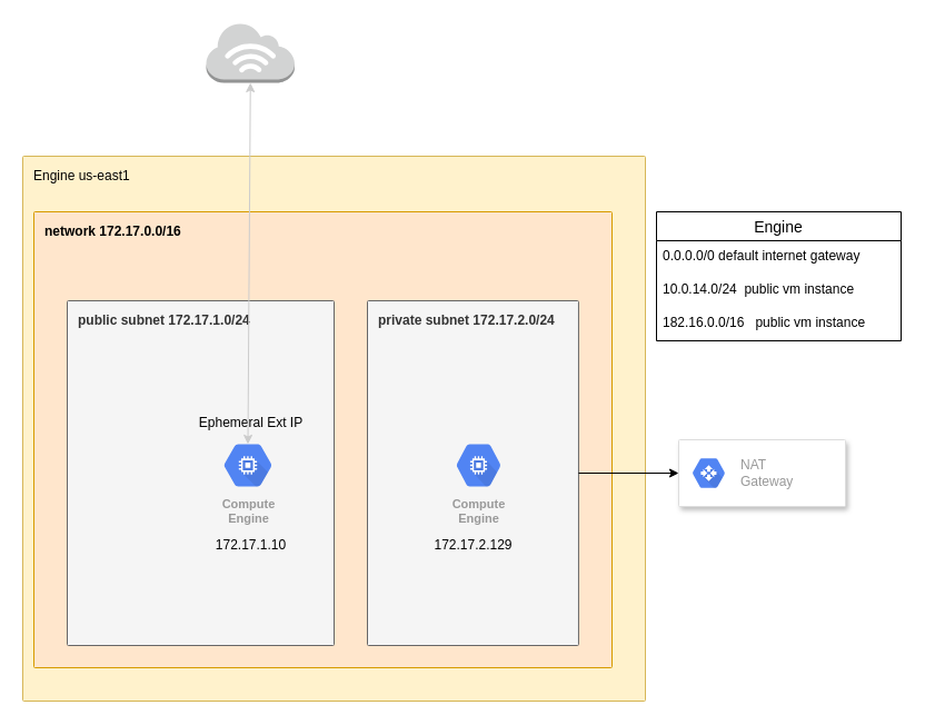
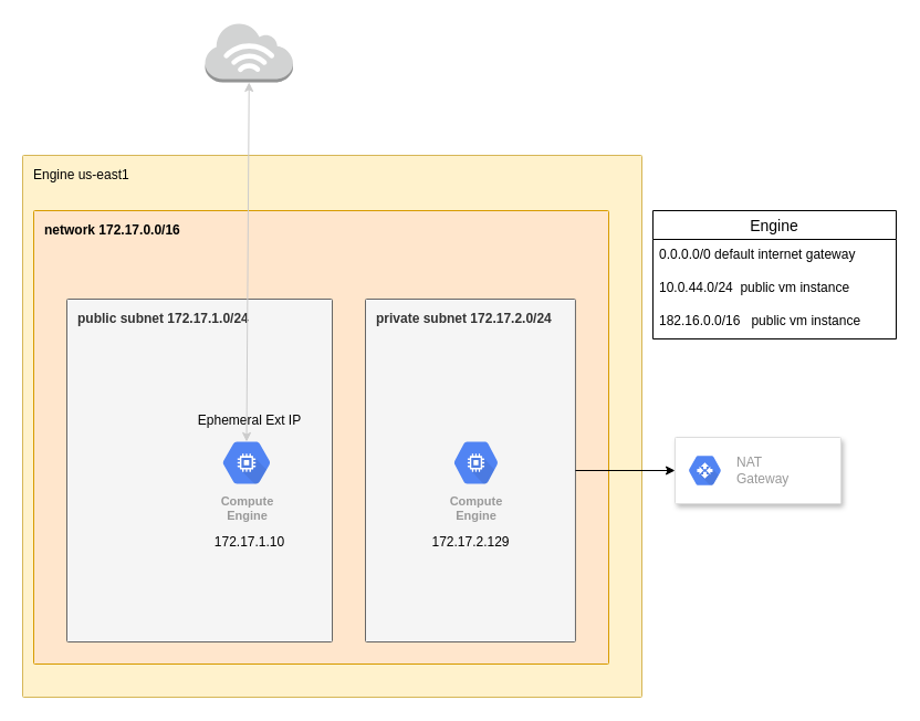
  <mxCell id="0" />
  <mxCell id="1" parent="0" />
  <mxCell id="2" value="&lt;div&gt;Engine us-east1&lt;/div&gt;" style="points=[[0,0,0],[0.25,0,0],[0.5,0,0],[0.75,0,0],[1,0,0],[1,0.25,0],[1,0.5,0],[1,0.75,0],[1,1,0],[0.75,1,0],[0.5,1,0],[0.25,1,0],[0,1,0],[0,0.75,0],[0,0.5,0],[0,0.25,0]];rounded=1;absoluteArcSize=1;arcSize=2;html=1;strokeColor=#d6b656;shadow=0;dashed=0;fontSize=12;align=left;verticalAlign=top;spacing=10;spacingTop=-4;fillColor=#fff2cc;" parent="1" vertex="1"><mxGeometry x="20" y="140" width="560" height="490" as="geometry" /></mxCell>
  <mxCell id="3" value="&lt;b&gt;network 172.17.0.0/16&lt;/b&gt;" style="points=[[0,0,0],[0.25,0,0],[0.5,0,0],[0.75,0,0],[1,0,0],[1,0.25,0],[1,0.5,0],[1,0.75,0],[1,1,0],[0.75,1,0],[0.5,1,0],[0.25,1,0],[0,1,0],[0,0.75,0],[0,0.5,0],[0,0.25,0]];rounded=1;absoluteArcSize=1;arcSize=2;html=1;strokeColor=#d79b00;shadow=0;dashed=0;fontSize=12;align=left;verticalAlign=top;spacing=10;spacingTop=-4;fillColor=#ffe6cc;" parent="2" vertex="1"><mxGeometry width="520" height="410" relative="1" as="geometry"><mxPoint x="10" y="50" as="offset" /></mxGeometry></mxCell>
  <mxCell id="4" value="&lt;b&gt;public subnet 172.17.1.0/24&lt;/b&gt;" style="points=[[0,0,0],[0.25,0,0],[0.5,0,0],[0.75,0,0],[1,0,0],[1,0.25,0],[1,0.5,0],[1,0.75,0],[1,1,0],[0.75,1,0],[0.5,1,0],[0.25,1,0],[0,1,0],[0,0.75,0],[0,0.5,0],[0,0.25,0]];rounded=1;absoluteArcSize=1;arcSize=2;html=1;strokeColor=#666666;shadow=0;dashed=0;fontSize=12;fontColor=#333333;align=left;verticalAlign=top;spacing=10;spacingTop=-4;fillColor=#f5f5f5;" parent="3" vertex="1"><mxGeometry width="240" height="310" relative="1" as="geometry"><mxPoint x="30" y="80" as="offset" /></mxGeometry></mxCell>
  <mxCell id="5" value="&lt;b&gt;private subnet 172.17.2.0/24&lt;/b&gt;" style="points=[[0,0,0],[0.25,0,0],[0.5,0,0],[0.75,0,0],[1,0,0],[1,0.25,0],[1,0.5,0],[1,0.75,0],[1,1,0],[0.75,1,0],[0.5,1,0],[0.25,1,0],[0,1,0],[0,0.75,0],[0,0.5,0],[0,0.25,0]];rounded=1;absoluteArcSize=1;arcSize=2;html=1;strokeColor=#666666;shadow=0;dashed=0;fontSize=12;fontColor=#333333;align=left;verticalAlign=top;spacing=10;spacingTop=-4;fillColor=#f5f5f5;" vertex="1" parent="3"><mxGeometry x="299.997" y="80" width="189.953" height="310" as="geometry" /></mxCell>
  <mxCell id="6" value="Compute&#10;Engine" style="html=1;fillColor=#5184F3;strokeColor=none;verticalAlign=top;labelPosition=center;verticalLabelPosition=bottom;align=center;spacingTop=-6;fontSize=11;fontStyle=1;fontColor=#999999;shape=mxgraph.gcp2.hexIcon;prIcon=compute_engine" parent="3" vertex="1"><mxGeometry x="160" y="200" width="65" height="55.91" as="geometry" /></mxCell>
  <mxCell id="7" value="Ephemeral Ext IP" style="text;html=1;align=center;verticalAlign=middle;resizable=0;points=[];autosize=1;strokeColor=none;" vertex="1" parent="3"><mxGeometry x="140" y="180" width="110" height="20" as="geometry" /></mxCell>
  <mxCell id="8" value="172.17.2.129" style="text;html=1;align=center;verticalAlign=middle;resizable=0;points=[];autosize=1;strokeColor=none;" vertex="1" parent="3"><mxGeometry x="350" y="290" width="90" height="20" as="geometry" /></mxCell>
  <mxCell id="9" value="172.17.1.10" style="text;html=1;align=center;verticalAlign=middle;resizable=0;points=[];autosize=1;strokeColor=none;" vertex="1" parent="3"><mxGeometry x="155" y="290" width="80" height="20" as="geometry" /></mxCell>
  <mxCell id="10" value="" style="strokeColor=#dddddd;shadow=1;strokeWidth=1;rounded=1;absoluteArcSize=1;arcSize=2;" parent="1" vertex="1"><mxGeometry x="610" y="395" width="150" height="60" as="geometry" /></mxCell>
  <mxCell id="11" value="NAT&lt;br&gt;Gateway" style="dashed=0;connectable=0;html=1;fillColor=#5184F3;strokeColor=none;shape=mxgraph.gcp2.hexIcon;prIcon=cloud_router;part=1;labelPosition=right;verticalLabelPosition=middle;align=left;verticalAlign=middle;spacingLeft=5;fontColor=#999999;fontSize=12;" parent="10" vertex="1"><mxGeometry y="0.5" width="44" height="39" relative="1" as="geometry"><mxPoint x="5" y="-19.5" as="offset" /></mxGeometry></mxCell>
  <mxCell id="12" style="edgeStyle=orthogonalEdgeStyle;rounded=0;orthogonalLoop=1;jettySize=auto;html=1;entryX=0;entryY=0.5;entryDx=0;entryDy=0;" edge="1" parent="1" source="5" target="10"><mxGeometry relative="1" as="geometry" /></mxCell>
  <mxCell id="13" value="Compute&#10;Engine" style="html=1;fillColor=#5184F3;strokeColor=none;verticalAlign=top;labelPosition=center;verticalLabelPosition=bottom;align=center;spacingTop=-6;fontSize=11;fontStyle=1;fontColor=#999999;shape=mxgraph.gcp2.hexIcon;prIcon=compute_engine" parent="1" vertex="1"><mxGeometry x="400" y="390" width="60" height="55.91" as="geometry" /></mxCell>
  <mxCell id="14" value="Engine" style="swimlane;fontStyle=0;childLayout=stackLayout;horizontal=1;startSize=26;horizontalStack=0;resizeParent=1;resizeParentMax=0;resizeLast=0;collapsible=1;marginBottom=0;align=center;fontSize=14;" vertex="1" parent="1"><mxGeometry x="590" y="190" width="220" height="116" as="geometry" /></mxCell>
  <mxCell id="15" value="0.0.0.0/0 default internet gateway" style="text;spacingLeft=4;spacingRight=4;overflow=hidden;rotatable=0;points=[[0,0.5],[1,0.5]];portConstraint=eastwest;fontSize=12;" vertex="1" parent="14"><mxGeometry y="26" width="220" height="30" as="geometry" /></mxCell>
- <mxCell id="16" value="10.0.14.0/24  public vm instance" style="text;spacingLeft=4;spacingRight=4;overflow=hidden;rotatable=0;points=[[0,0.5],[1,0.5]];portConstraint=eastwest;fontSize=12;" vertex="1" parent="14"><mxGeometry y="56" width="220" height="30" as="geometry" /></mxCell>
+ <mxCell id="16" value="10.0.44.0/24  public vm instance" style="text;spacingLeft=4;spacingRight=4;overflow=hidden;rotatable=0;points=[[0,0.5],[1,0.5]];portConstraint=eastwest;fontSize=12;" vertex="1" parent="14"><mxGeometry y="56" width="220" height="30" as="geometry" /></mxCell>
  <mxCell id="17" value="182.16.0.0/16   public vm instance" style="text;spacingLeft=4;spacingRight=4;overflow=hidden;rotatable=0;points=[[0,0.5],[1,0.5]];portConstraint=eastwest;fontSize=12;" vertex="1" parent="14"><mxGeometry y="86" width="220" height="30" as="geometry" /></mxCell>
  <mxCell id="18" value="" style="outlineConnect=0;dashed=0;verticalLabelPosition=bottom;verticalAlign=top;align=center;html=1;shape=mxgraph.aws3.internet_3;fillColor=#D2D3D3;gradientColor=none;" vertex="1" parent="1"><mxGeometry x="185" y="20" width="79.5" height="54" as="geometry" /></mxCell>
  <mxCell id="19" value="" style="endArrow=classic;startArrow=classic;html=1;entryX=0.5;entryY=1;entryDx=0;entryDy=0;entryPerimeter=0;exitX=0.5;exitY=0.16;exitDx=0;exitDy=0;exitPerimeter=0;strokeColor=#CCCCCC;" edge="1" parent="1" source="6" target="18"><mxGeometry width="50" height="50" relative="1" as="geometry"><mxPoint x="220" y="140" as="sourcePoint" /><mxPoint x="270" y="90" as="targetPoint" /></mxGeometry></mxCell>
